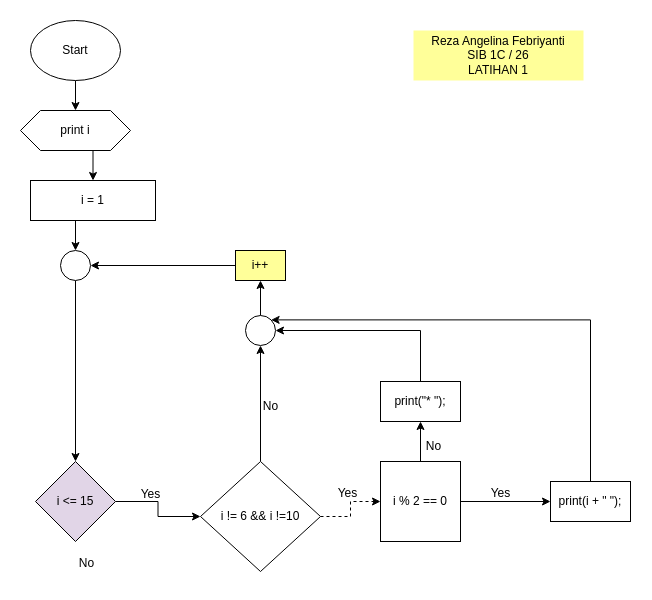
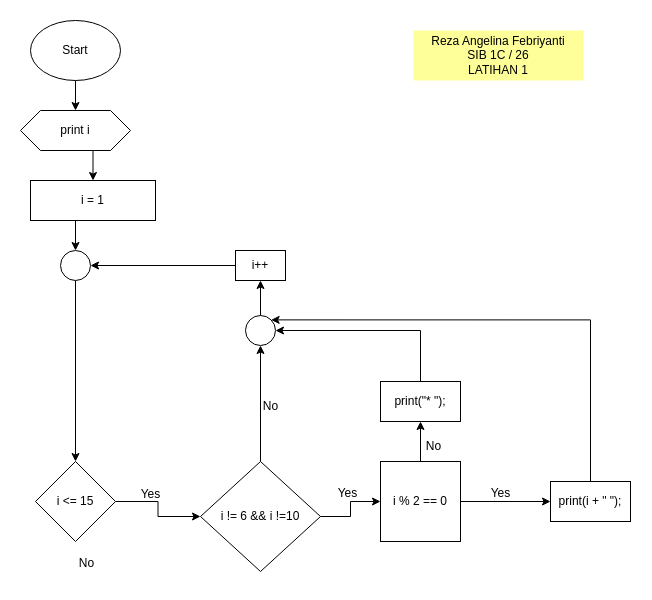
  <mxCell id="0" />
  <mxCell id="1" parent="0" />
  <mxCell id="2" style="edgeStyle=orthogonalEdgeStyle;rounded=0;orthogonalLoop=1;jettySize=auto;html=1;exitX=0.5;exitY=1;exitDx=0;exitDy=0;entryX=0.5;entryY=0;entryDx=0;entryDy=0;" edge="1" parent="1" source="3" target="5"><mxGeometry relative="1" as="geometry" /></mxCell>
  <mxCell id="3" value="Start" style="ellipse;whiteSpace=wrap;html=1;" vertex="1" parent="1"><mxGeometry x="30" y="20" width="90" height="60" as="geometry" /></mxCell>
  <mxCell id="4" style="edgeStyle=orthogonalEdgeStyle;rounded=0;orthogonalLoop=1;jettySize=auto;html=1;exitX=0.5;exitY=1;exitDx=0;exitDy=0;entryX=0.5;entryY=0;entryDx=0;entryDy=0;" edge="1" parent="1" source="5" target="7"><mxGeometry relative="1" as="geometry" /></mxCell>
  <mxCell id="5" value="print i" style="shape=hexagon;perimeter=hexagonPerimeter2;whiteSpace=wrap;html=1;fixedSize=1;" vertex="1" parent="1"><mxGeometry x="20" y="110" width="110" height="40" as="geometry" /></mxCell>
  <mxCell id="6" style="edgeStyle=orthogonalEdgeStyle;rounded=0;orthogonalLoop=1;jettySize=auto;html=1;exitX=0.5;exitY=1;exitDx=0;exitDy=0;entryX=0.5;entryY=0;entryDx=0;entryDy=0;" edge="1" parent="1" source="7" target="13"><mxGeometry relative="1" as="geometry" /></mxCell>
  <mxCell id="7" value="i = 1" style="rounded=0;whiteSpace=wrap;html=1;" vertex="1" parent="1"><mxGeometry x="30" y="180" width="125" height="40" as="geometry" /></mxCell>
  <mxCell id="8" style="edgeStyle=orthogonalEdgeStyle;rounded=0;orthogonalLoop=1;jettySize=auto;html=1;exitX=0;exitY=0.5;exitDx=0;exitDy=0;entryX=1;entryY=0.5;entryDx=0;entryDy=0;" edge="1" parent="1" source="9" target="13"><mxGeometry relative="1" as="geometry" /></mxCell>
- <mxCell id="9" value="i++" style="rounded=0;whiteSpace=wrap;html=1;fillColor=#ffff99;" vertex="1" parent="1"><mxGeometry x="235" y="250" width="50" height="30" as="geometry" /></mxCell>
+ <mxCell id="9" value="i++" style="rounded=0;whiteSpace=wrap;html=1;" vertex="1" parent="1"><mxGeometry x="235" y="250" width="50" height="30" as="geometry" /></mxCell>
  <mxCell id="10" style="edgeStyle=orthogonalEdgeStyle;rounded=0;orthogonalLoop=1;jettySize=auto;html=1;exitX=1;exitY=0.5;exitDx=0;exitDy=0;entryX=0;entryY=0.5;entryDx=0;entryDy=0;" edge="1" parent="1" source="11" target="16"><mxGeometry relative="1" as="geometry" /></mxCell>
- <mxCell id="11" value="i &amp;lt;= 15" style="rhombus;whiteSpace=wrap;html=1;fillColor=#e1d5e7;" vertex="1" parent="1"><mxGeometry x="35" y="461" width="80" height="80" as="geometry" /></mxCell>
+ <mxCell id="11" value="i &amp;lt;= 15" style="rhombus;whiteSpace=wrap;html=1;" vertex="1" parent="1"><mxGeometry x="35" y="461" width="80" height="80" as="geometry" /></mxCell>
  <mxCell id="12" style="edgeStyle=orthogonalEdgeStyle;rounded=0;orthogonalLoop=1;jettySize=auto;html=1;exitX=0.5;exitY=1;exitDx=0;exitDy=0;entryX=0.5;entryY=0;entryDx=0;entryDy=0;" edge="1" parent="1" source="13" target="11"><mxGeometry relative="1" as="geometry" /></mxCell>
  <mxCell id="13" value="" style="ellipse;whiteSpace=wrap;html=1;aspect=fixed;" vertex="1" parent="1"><mxGeometry x="60" y="250" width="30" height="30" as="geometry" /></mxCell>
- <mxCell id="14" style="edgeStyle=orthogonalEdgeStyle;rounded=0;orthogonalLoop=1;jettySize=auto;html=1;exitX=1;exitY=0.5;exitDx=0;exitDy=0;dashed=1;" edge="1" parent="1" source="16" target="21"><mxGeometry relative="1" as="geometry" /></mxCell>
+ <mxCell id="14" style="edgeStyle=orthogonalEdgeStyle;rounded=0;orthogonalLoop=1;jettySize=auto;html=1;exitX=1;exitY=0.5;exitDx=0;exitDy=0;" edge="1" parent="1" source="16" target="21"><mxGeometry relative="1" as="geometry" /></mxCell>
  <mxCell id="15" style="edgeStyle=orthogonalEdgeStyle;rounded=0;orthogonalLoop=1;jettySize=auto;html=1;exitX=0.5;exitY=0;exitDx=0;exitDy=0;entryX=0.5;entryY=1;entryDx=0;entryDy=0;" edge="1" parent="1" source="16" target="29"><mxGeometry relative="1" as="geometry"><mxPoint x="260" y="370" as="targetPoint" /></mxGeometry></mxCell>
  <mxCell id="16" value="i != 6 &amp;amp;&amp;amp; i !=10" style="rhombus;whiteSpace=wrap;html=1;" vertex="1" parent="1"><mxGeometry x="200" y="461" width="120" height="110" as="geometry" /></mxCell>
  <mxCell id="17" style="edgeStyle=orthogonalEdgeStyle;rounded=0;orthogonalLoop=1;jettySize=auto;html=1;exitX=0.5;exitY=0;exitDx=0;exitDy=0;entryX=1;entryY=0;entryDx=0;entryDy=0;" edge="1" parent="1" source="18" target="29"><mxGeometry relative="1" as="geometry"><Array as="points"><mxPoint x="590" y="320" /><mxPoint x="271" y="320" /></Array></mxGeometry></mxCell>
  <mxCell id="18" value="print(i + &quot; &quot;);" style="rounded=0;whiteSpace=wrap;html=1;" vertex="1" parent="1"><mxGeometry x="550" y="481" width="80" height="40" as="geometry" /></mxCell>
  <mxCell id="19" style="edgeStyle=orthogonalEdgeStyle;rounded=0;orthogonalLoop=1;jettySize=auto;html=1;exitX=0.5;exitY=0;exitDx=0;exitDy=0;entryX=0.5;entryY=1;entryDx=0;entryDy=0;" edge="1" parent="1" source="21" target="23"><mxGeometry relative="1" as="geometry" /></mxCell>
  <mxCell id="20" style="edgeStyle=orthogonalEdgeStyle;rounded=0;orthogonalLoop=1;jettySize=auto;html=1;exitX=1;exitY=0.5;exitDx=0;exitDy=0;entryX=0;entryY=0.5;entryDx=0;entryDy=0;" edge="1" parent="1" source="21" target="18"><mxGeometry relative="1" as="geometry" /></mxCell>
  <mxCell id="21" value="i % 2 == 0" style="whiteSpace=wrap;html=1;rounded=0;" vertex="1" parent="1"><mxGeometry x="380" y="461" width="80" height="80" as="geometry" /></mxCell>
  <mxCell id="22" style="edgeStyle=orthogonalEdgeStyle;rounded=0;orthogonalLoop=1;jettySize=auto;html=1;exitX=0.5;exitY=0;exitDx=0;exitDy=0;entryX=1;entryY=0.5;entryDx=0;entryDy=0;" edge="1" parent="1" source="23" target="29"><mxGeometry relative="1" as="geometry" /></mxCell>
  <mxCell id="23" value="print(&quot;* &quot;);" style="rounded=0;whiteSpace=wrap;html=1;" vertex="1" parent="1"><mxGeometry x="380" y="381" width="80" height="40" as="geometry" /></mxCell>
  <mxCell id="24" value="Yes" style="text;html=1;align=center;verticalAlign=middle;resizable=0;points=[];autosize=1;strokeColor=none;fillColor=none;" vertex="1" parent="1"><mxGeometry x="130" y="479" width="40" height="30" as="geometry" /></mxCell>
  <mxCell id="25" value="Yes" style="text;html=1;align=center;verticalAlign=middle;resizable=0;points=[];autosize=1;strokeColor=none;fillColor=none;" vertex="1" parent="1"><mxGeometry x="327" y="478" width="40" height="30" as="geometry" /></mxCell>
  <mxCell id="26" value="Yes" style="text;html=1;align=center;verticalAlign=middle;resizable=0;points=[];autosize=1;strokeColor=none;fillColor=none;" vertex="1" parent="1"><mxGeometry x="480" y="478" width="40" height="30" as="geometry" /></mxCell>
  <mxCell id="27" value="No" style="text;html=1;align=center;verticalAlign=middle;resizable=0;points=[];autosize=1;strokeColor=none;fillColor=none;" vertex="1" parent="1"><mxGeometry x="413" y="431" width="40" height="30" as="geometry" /></mxCell>
  <mxCell id="28" style="edgeStyle=orthogonalEdgeStyle;rounded=0;orthogonalLoop=1;jettySize=auto;html=1;exitX=0.5;exitY=0;exitDx=0;exitDy=0;entryX=0.5;entryY=1;entryDx=0;entryDy=0;" edge="1" parent="1" source="29" target="9"><mxGeometry relative="1" as="geometry" /></mxCell>
  <mxCell id="29" value="" style="ellipse;whiteSpace=wrap;html=1;aspect=fixed;" vertex="1" parent="1"><mxGeometry x="245" y="315" width="30" height="30" as="geometry" /></mxCell>
  <mxCell id="30" value="No" style="text;html=1;align=center;verticalAlign=middle;resizable=0;points=[];autosize=1;strokeColor=none;fillColor=none;" vertex="1" parent="1"><mxGeometry x="250" y="391" width="40" height="30" as="geometry" /></mxCell>
  <mxCell id="31" value="No" style="text;html=1;align=center;verticalAlign=middle;resizable=0;points=[];autosize=1;strokeColor=none;fillColor=none;" vertex="1" parent="1"><mxGeometry x="66" y="548" width="40" height="30" as="geometry" /></mxCell>
  <mxCell id="32" value="Reza Angelina Febriyanti&lt;br&gt;SIB 1C / 26&lt;br&gt;LATIHAN 1" style="text;html=1;strokeColor=none;fillColor=#FFFF99;align=center;verticalAlign=middle;whiteSpace=wrap;rounded=0;" vertex="1" parent="1"><mxGeometry x="413" y="30" width="170" height="50" as="geometry" /></mxCell>
